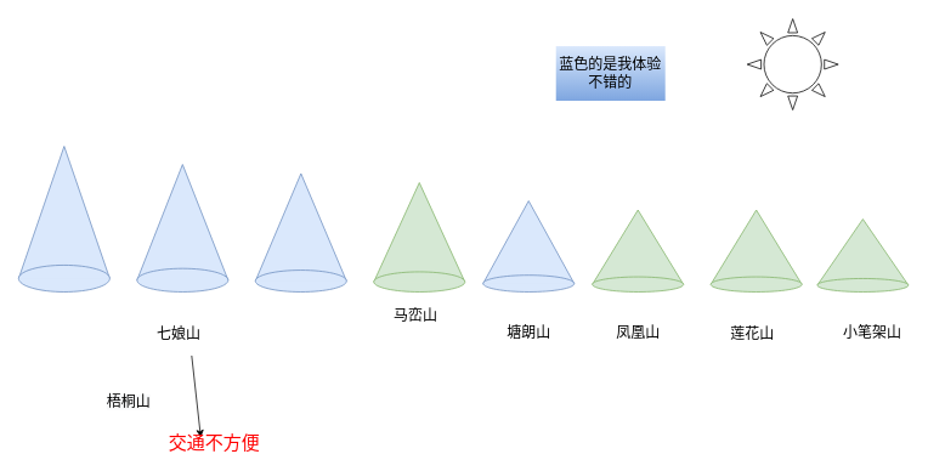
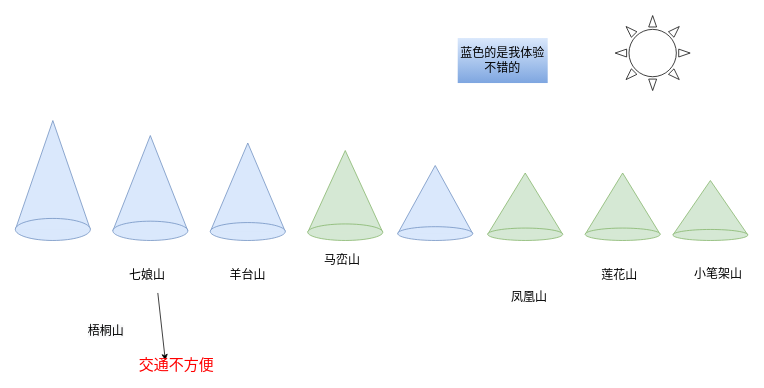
  <mxCell id="0" />
  <mxCell id="1" parent="0" />
  <mxCell id="2" value="" style="verticalLabelPosition=bottom;verticalAlign=top;html=1;shape=mxgraph.basic.cone;fillColor=#dae8fc;strokeColor=#6c8ebf;" vertex="1" parent="1"><mxGeometry x="20" y="160" width="100" height="160" as="geometry" /></mxCell>
  <mxCell id="3" value="&lt;span style=&quot;color: rgb(0 , 0 , 0) ; font-family: &amp;#34;helvetica&amp;#34; ; font-size: 16px ; font-style: normal ; font-weight: 400 ; letter-spacing: normal ; text-align: left ; text-indent: 0px ; text-transform: none ; word-spacing: 0px ; background-color: rgb(248 , 249 , 250) ; display: inline ; float: none&quot;&gt;梧桐山&lt;/span&gt;" style="text;whiteSpace=wrap;html=1;" vertex="1" parent="1"><mxGeometry x="115" y="425" width="90" height="30" as="geometry" /></mxCell>
  <mxCell id="4" value="" style="verticalLabelPosition=bottom;verticalAlign=top;html=1;shape=mxgraph.basic.cone;fillColor=#dae8fc;strokeColor=#6c8ebf;" vertex="1" parent="1"><mxGeometry x="150" y="180" width="100" height="140" as="geometry" /></mxCell>
  <mxCell id="5" value="&lt;font face=&quot;helvetica&quot;&gt;&lt;span style=&quot;font-size: 16px&quot;&gt;七娘山&lt;/span&gt;&lt;/font&gt;" style="text;whiteSpace=wrap;html=1;" vertex="1" parent="1"><mxGeometry x="170" y="350" width="90" height="30" as="geometry" /></mxCell>
  <mxCell id="6" value="" style="verticalLabelPosition=bottom;verticalAlign=top;html=1;shape=mxgraph.basic.cone;fillColor=#dae8fc;strokeColor=#6c8ebf;" vertex="1" parent="1"><mxGeometry x="280" y="190" width="100" height="130" as="geometry" /></mxCell>
+ <mxCell id="7" value="&lt;span style=&quot;font-size: 16px&quot;&gt;羊台山&lt;/span&gt;" style="text;whiteSpace=wrap;html=1;" vertex="1" parent="1"><mxGeometry x="304" y="350" width="90" height="30" as="geometry" /></mxCell>
  <mxCell id="8" value="" style="verticalLabelPosition=bottom;verticalAlign=top;html=1;shape=mxgraph.basic.cone;fillColor=#d5e8d4;strokeColor=#82b366;" vertex="1" parent="1"><mxGeometry x="780" y="230" width="100" height="90" as="geometry" /></mxCell>
  <mxCell id="9" value="&lt;span style=&quot;font-size: 16px&quot;&gt;莲花山&lt;br&gt;&lt;br&gt;&lt;/span&gt;" style="text;whiteSpace=wrap;html=1;" vertex="1" parent="1"><mxGeometry x="800" y="350" width="90" height="30" as="geometry" /></mxCell>
  <mxCell id="10" value="" style="verticalLabelPosition=bottom;verticalAlign=top;html=1;shape=mxgraph.basic.cone;fillColor=#d5e8d4;strokeColor=#82b366;" vertex="1" parent="1"><mxGeometry x="897" y="240" width="100" height="80" as="geometry" /></mxCell>
  <mxCell id="11" value="&lt;span style=&quot;font-size: 16px ; text-align: left&quot;&gt;小笔架山&lt;/span&gt;" style="text;html=1;align=center;verticalAlign=middle;resizable=0;points=[];autosize=1;" vertex="1" parent="1"><mxGeometry x="917" y="355" width="80" height="20" as="geometry" /></mxCell>
  <mxCell id="12" value="" style="verticalLabelPosition=bottom;verticalAlign=top;html=1;shape=mxgraph.basic.cone;fillColor=#dae8fc;strokeColor=#6c8ebf;" vertex="1" parent="1"><mxGeometry x="530" y="220" width="100" height="100" as="geometry" /></mxCell>
- <mxCell id="13" value="&lt;span style=&quot;font-size: 16px ; text-align: left&quot;&gt;塘朗山&lt;/span&gt;" style="text;html=1;align=center;verticalAlign=middle;resizable=0;points=[];autosize=1;" vertex="1" parent="1"><mxGeometry x="550" y="355" width="60" height="20" as="geometry" /></mxCell>
  <mxCell id="14" value="" style="verticalLabelPosition=bottom;verticalAlign=top;html=1;shape=mxgraph.basic.cone;fillColor=#d5e8d4;strokeColor=#82b366;" vertex="1" parent="1"><mxGeometry x="410" y="200" width="100" height="120" as="geometry" /></mxCell>
  <mxCell id="15" value="&lt;span style=&quot;font-size: 16px&quot;&gt;马峦山&lt;/span&gt;" style="text;whiteSpace=wrap;html=1;" vertex="1" parent="1"><mxGeometry x="430" y="330" width="90" height="30" as="geometry" /></mxCell>
  <mxCell id="16" value="" style="verticalLabelPosition=bottom;verticalAlign=top;html=1;shape=mxgraph.basic.cone;fillColor=#d5e8d4;strokeColor=#82b366;" vertex="1" parent="1"><mxGeometry x="650" y="230" width="100" height="90" as="geometry" /></mxCell>
- <mxCell id="17" value="&lt;div style=&quot;text-align: left&quot;&gt;&lt;span style=&quot;font-size: 16px&quot;&gt;凤凰山&lt;/span&gt;&lt;/div&gt;" style="text;html=1;align=center;verticalAlign=middle;resizable=0;points=[];autosize=1;" vertex="1" parent="1"><mxGeometry x="670" y="355" width="60" height="20" as="geometry" /></mxCell>
+ <mxCell id="17" value="&lt;div style=&quot;text-align: left&quot;&gt;&lt;span style=&quot;font-size: 16px&quot;&gt;凤凰山&lt;/span&gt;&lt;/div&gt;" style="text;html=1;align=center;verticalAlign=middle;resizable=0;points=[];autosize=1;" vertex="1" parent="1"><mxGeometry x="675" y="385" width="60" height="20" as="geometry" /></mxCell>
  <mxCell id="18" value="" style="endArrow=classic;html=1;" edge="1" parent="1"><mxGeometry width="50" height="50" relative="1" as="geometry"><mxPoint x="210" y="390" as="sourcePoint" /><mxPoint x="220" y="480" as="targetPoint" /></mxGeometry></mxCell>
  <mxCell id="19" value="&lt;font style=&quot;font-size: 20px&quot;&gt;交通不方便&lt;/font&gt;" style="text;html=1;strokeColor=none;fillColor=none;align=center;verticalAlign=middle;whiteSpace=wrap;rounded=0;fontColor=#FF0000;" vertex="1" parent="1"><mxGeometry x="170" y="475" width="130" height="20" as="geometry" /></mxCell>
  <mxCell id="20" value="" style="verticalLabelPosition=bottom;verticalAlign=top;html=1;shape=mxgraph.basic.sun" vertex="1" parent="1"><mxGeometry x="820" width="100" height="100" as="geometry" y="20" /></mxCell>
  <mxCell id="21" value="&lt;font style=&quot;font-size: 16px&quot;&gt;蓝色的是我体验不错的&lt;/font&gt;" style="rounded=0;whiteSpace=wrap;html=1;fillColor=#dae8fc;strokeColor=none;gradientColor=#7ea6e0;" vertex="1" parent="1"><mxGeometry x="610" y="50" width="120" height="60" as="geometry" /></mxCell>
